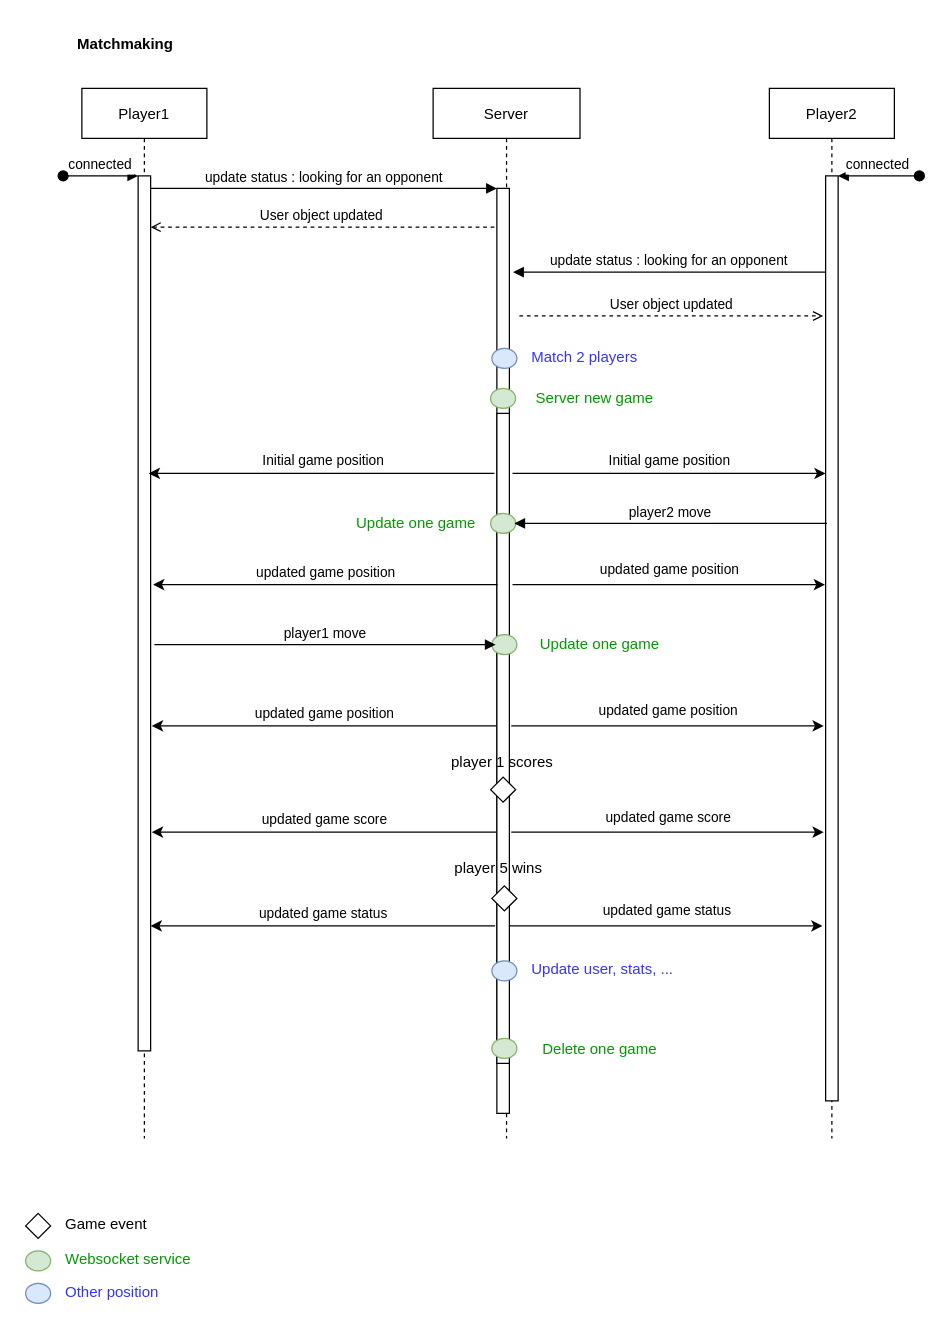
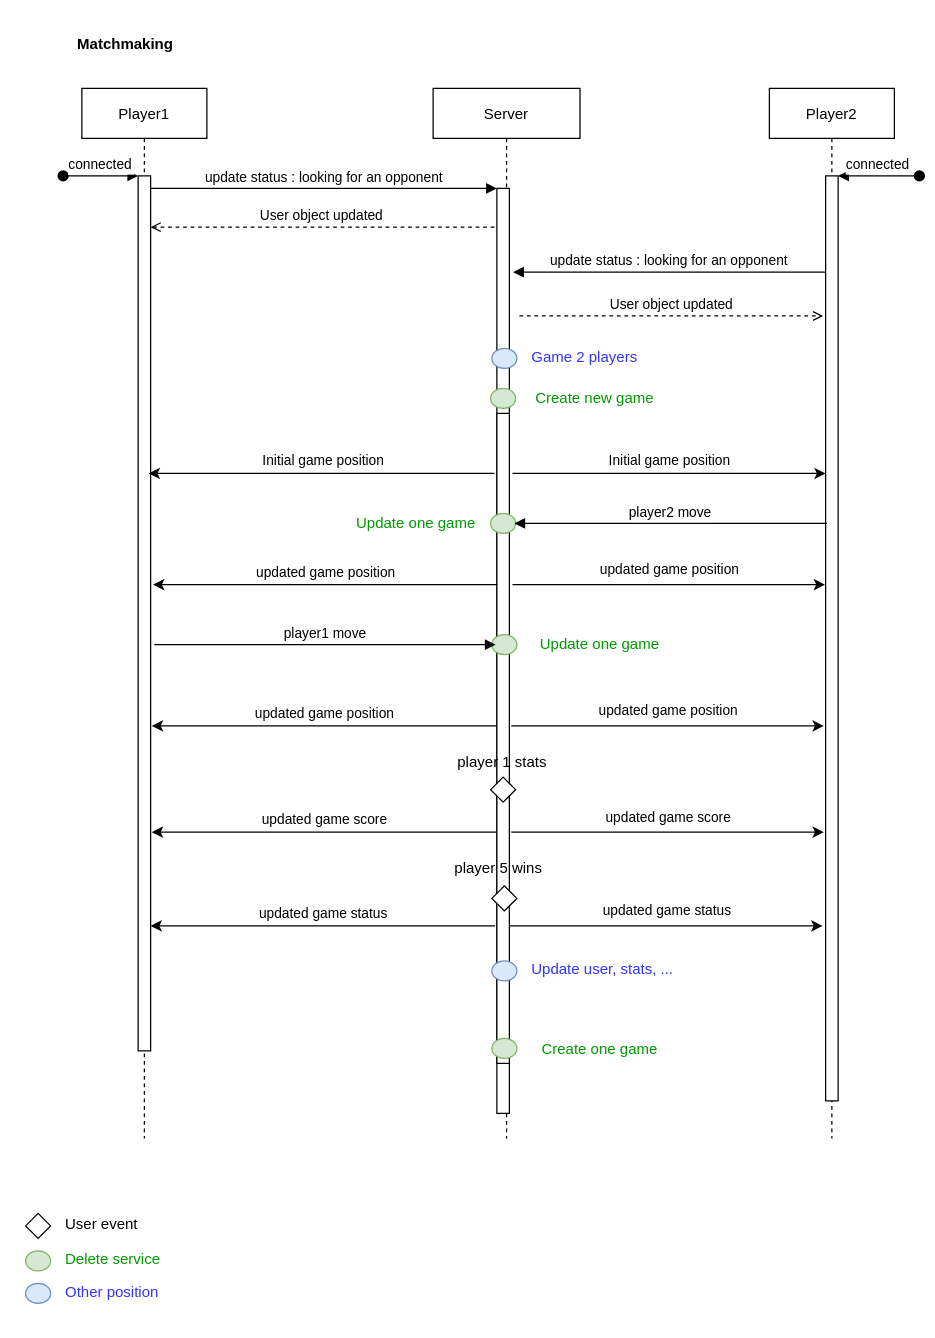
  <mxCell id="0" />
  <mxCell id="1" parent="0" />
  <mxCell id="2" value="Player1" style="shape=umlLifeline;perimeter=lifelinePerimeter;container=1;collapsible=0;recursiveResize=0;rounded=0;shadow=0;strokeWidth=1;" parent="1" vertex="1"><mxGeometry x="65" y="70" width="100" height="840" as="geometry" /></mxCell>
  <mxCell id="3" value="" style="points=[];perimeter=orthogonalPerimeter;rounded=0;shadow=0;strokeWidth=1;" parent="2" vertex="1"><mxGeometry x="45" y="70" width="10" height="700" as="geometry" /></mxCell>
  <mxCell id="4" value="connected" style="verticalAlign=bottom;startArrow=oval;endArrow=block;startSize=8;shadow=0;strokeWidth=1;" parent="2" target="3" edge="1"><mxGeometry relative="1" as="geometry"><mxPoint x="-15" y="70" as="sourcePoint" /></mxGeometry></mxCell>
  <mxCell id="5" value="Server" style="shape=umlLifeline;perimeter=lifelinePerimeter;container=1;collapsible=0;recursiveResize=0;rounded=0;shadow=0;strokeWidth=1;align=center;" parent="1" vertex="1"><mxGeometry x="346" y="70" width="117.5" height="840" as="geometry" /></mxCell>
  <mxCell id="6" value="" style="points=[];perimeter=orthogonalPerimeter;rounded=0;shadow=0;strokeWidth=1;" parent="5" vertex="1"><mxGeometry x="51" y="80" width="10" height="740" as="geometry" /></mxCell>
  <mxCell id="7" value="" style="whiteSpace=wrap;html=1;" vertex="1" parent="5"><mxGeometry x="51" y="260" width="10" height="520" as="geometry" /></mxCell>
  <mxCell id="8" value="" style="rhombus;whiteSpace=wrap;html=1;" vertex="1" parent="5"><mxGeometry x="46" y="551" width="20" height="20" as="geometry" /></mxCell>
- <mxCell id="9" value="player 1 scores" style="text;html=1;strokeColor=none;fillColor=none;align=center;verticalAlign=middle;whiteSpace=wrap;rounded=0;" vertex="1" parent="5"><mxGeometry x="-6.5" y="524" width="123" height="30" as="geometry" /></mxCell>
+ <mxCell id="9" value="player 1 stats" style="text;html=1;strokeColor=none;fillColor=none;align=center;verticalAlign=middle;whiteSpace=wrap;rounded=0;" vertex="1" parent="5"><mxGeometry x="-6.5" y="524" width="123" height="30" as="geometry" /></mxCell>
  <mxCell id="10" value="" style="rhombus;whiteSpace=wrap;html=1;" vertex="1" parent="5"><mxGeometry x="47" y="638" width="20" height="20" as="geometry" /></mxCell>
  <mxCell id="11" value="player 5 wins" style="text;html=1;strokeColor=none;fillColor=none;align=center;verticalAlign=middle;whiteSpace=wrap;rounded=0;" vertex="1" parent="5"><mxGeometry x="-9.5" y="609" width="123" height="30" as="geometry" /></mxCell>
  <mxCell id="12" value="" style="ellipse;whiteSpace=wrap;html=1;fontSize=11;fillColor=#d5e8d4;strokeColor=#82b366;" vertex="1" parent="5"><mxGeometry x="46" y="240" width="20" height="16" as="geometry" /></mxCell>
  <mxCell id="13" value="" style="ellipse;whiteSpace=wrap;html=1;fontSize=11;fillColor=#d5e8d4;strokeColor=#82b366;" vertex="1" parent="5"><mxGeometry x="46" y="340" width="20" height="16" as="geometry" /></mxCell>
  <mxCell id="14" value="&lt;font color=&quot;#009900&quot;&gt;Update one game&lt;/font&gt;" style="text;html=1;strokeColor=none;fillColor=none;align=center;verticalAlign=middle;whiteSpace=wrap;rounded=0;" vertex="1" parent="5"><mxGeometry x="-74" y="333" width="121" height="30" as="geometry" /></mxCell>
  <mxCell id="15" value="" style="ellipse;whiteSpace=wrap;html=1;fontSize=11;fillColor=#d5e8d4;strokeColor=#82b366;" vertex="1" parent="5"><mxGeometry x="47" y="437" width="20" height="16" as="geometry" /></mxCell>
  <mxCell id="16" value="update status : looking for an opponent" style="verticalAlign=bottom;endArrow=block;entryX=0;entryY=0;shadow=0;strokeWidth=1;" parent="1" source="3" target="6" edge="1"><mxGeometry relative="1" as="geometry"><mxPoint x="220" y="150" as="sourcePoint" /></mxGeometry></mxCell>
  <mxCell id="17" value="User object updated" style="verticalAlign=bottom;endArrow=open;shadow=0;strokeWidth=1;dashed=1;endFill=0;" parent="1" edge="1"><mxGeometry relative="1" as="geometry"><mxPoint x="395" y="181" as="sourcePoint" /><mxPoint x="120" y="181" as="targetPoint" /><Array as="points"><mxPoint x="215" y="181" /></Array></mxGeometry></mxCell>
  <mxCell id="18" value="Player2" style="shape=umlLifeline;perimeter=lifelinePerimeter;container=1;collapsible=0;recursiveResize=0;rounded=0;shadow=0;strokeWidth=1;" vertex="1" parent="1"><mxGeometry x="615" y="70" width="100" height="840" as="geometry" /></mxCell>
  <mxCell id="19" value="" style="points=[];perimeter=orthogonalPerimeter;rounded=0;shadow=0;strokeWidth=1;" vertex="1" parent="18"><mxGeometry x="45" y="70" width="10" height="740" as="geometry" /></mxCell>
  <mxCell id="20" value="connected" style="verticalAlign=bottom;startArrow=oval;endArrow=block;startSize=8;shadow=0;strokeWidth=1;" edge="1" parent="18" target="19"><mxGeometry relative="1" as="geometry"><mxPoint x="120" y="70" as="sourcePoint" /></mxGeometry></mxCell>
  <mxCell id="21" value="Matchmaking" style="text;html=1;strokeColor=none;fillColor=none;align=center;verticalAlign=middle;whiteSpace=wrap;rounded=0;fontStyle=1" vertex="1" parent="1"><mxGeometry x="60" y="20" width="80" height="30" as="geometry" /></mxCell>
  <mxCell id="22" value="update status : looking for an opponent" style="verticalAlign=bottom;endArrow=block;entryX=0;entryY=0;shadow=0;strokeWidth=1;" edge="1" parent="1"><mxGeometry relative="1" as="geometry"><mxPoint x="660" y="217" as="sourcePoint" /><mxPoint x="410" y="217" as="targetPoint" /></mxGeometry></mxCell>
  <mxCell id="23" value="User object updated" style="verticalAlign=bottom;endArrow=open;shadow=0;strokeWidth=1;dashed=1;endFill=0;entryX=-0.2;entryY=0.553;entryDx=0;entryDy=0;entryPerimeter=0;" edge="1" parent="1"><mxGeometry relative="1" as="geometry"><mxPoint x="415" y="252" as="sourcePoint" /><mxPoint x="658" y="252.07" as="targetPoint" /><Array as="points" /></mxGeometry></mxCell>
- <mxCell id="24" value="Server new game" style="text;html=1;strokeColor=none;fillColor=none;align=center;verticalAlign=middle;whiteSpace=wrap;rounded=0;labelBackgroundColor=default;fontColor=#009900;" vertex="1" parent="1"><mxGeometry x="415" y="303" width="121" height="30" as="geometry" /></mxCell>
+ <mxCell id="24" value="Create new game" style="text;html=1;strokeColor=none;fillColor=none;align=center;verticalAlign=middle;whiteSpace=wrap;rounded=0;labelBackgroundColor=default;fontColor=#009900;" vertex="1" parent="1"><mxGeometry x="415" y="303" width="121" height="30" as="geometry" /></mxCell>
  <mxCell id="25" value="" style="endArrow=classic;html=1;rounded=0;fontSize=11;" edge="1" parent="1"><mxGeometry relative="1" as="geometry"><mxPoint x="409.5" y="378.08" as="sourcePoint" /><mxPoint x="660" y="378.08" as="targetPoint" /></mxGeometry></mxCell>
  <mxCell id="26" value="Initial game position" style="edgeLabel;resizable=0;html=1;align=center;verticalAlign=middle;fontSize=11;" connectable="0" vertex="1" parent="25"><mxGeometry relative="1" as="geometry"><mxPoint y="-11" as="offset" /></mxGeometry></mxCell>
  <mxCell id="27" value="" style="endArrow=classic;html=1;rounded=0;fontSize=11;" edge="1" parent="1"><mxGeometry relative="1" as="geometry"><mxPoint x="395" y="378" as="sourcePoint" /><mxPoint x="118.5" y="378" as="targetPoint" /></mxGeometry></mxCell>
  <mxCell id="28" value="Initial game position" style="edgeLabel;resizable=0;html=1;align=center;verticalAlign=middle;fontSize=11;" connectable="0" vertex="1" parent="27"><mxGeometry relative="1" as="geometry"><mxPoint y="-11" as="offset" /></mxGeometry></mxCell>
  <mxCell id="29" value="player2 move" style="verticalAlign=bottom;endArrow=block;entryX=0;entryY=0;shadow=0;strokeWidth=1;" edge="1" parent="1"><mxGeometry relative="1" as="geometry"><mxPoint x="661" y="418" as="sourcePoint" /><mxPoint x="411" y="418" as="targetPoint" /></mxGeometry></mxCell>
  <mxCell id="30" value="" style="endArrow=classic;html=1;rounded=0;fontSize=11;exitX=1;exitY=0.25;exitDx=0;exitDy=0;" edge="1" parent="1"><mxGeometry relative="1" as="geometry"><mxPoint x="409.5" y="467" as="sourcePoint" /><mxPoint x="659.5" y="467" as="targetPoint" /></mxGeometry></mxCell>
  <mxCell id="31" value="updated game position" style="edgeLabel;resizable=0;html=1;align=center;verticalAlign=middle;fontSize=11;" connectable="0" vertex="1" parent="30"><mxGeometry relative="1" as="geometry"><mxPoint y="-13" as="offset" /></mxGeometry></mxCell>
  <mxCell id="32" value="" style="endArrow=classic;html=1;rounded=0;fontSize=11;exitX=0;exitY=0.25;exitDx=0;exitDy=0;" edge="1" parent="1"><mxGeometry relative="1" as="geometry"><mxPoint x="397.5" y="467" as="sourcePoint" /><mxPoint x="122" y="467" as="targetPoint" /></mxGeometry></mxCell>
  <mxCell id="33" value="updated game position" style="edgeLabel;resizable=0;html=1;align=center;verticalAlign=middle;fontSize=11;" connectable="0" vertex="1" parent="32"><mxGeometry relative="1" as="geometry"><mxPoint y="-11" as="offset" /></mxGeometry></mxCell>
  <mxCell id="34" value="player1 move" style="verticalAlign=bottom;endArrow=block;shadow=0;strokeWidth=1;exitX=1.2;exitY=0.557;exitDx=0;exitDy=0;exitPerimeter=0;" edge="1" parent="1"><mxGeometry relative="1" as="geometry"><mxPoint x="123" y="514.9" as="sourcePoint" /><mxPoint x="396" y="515" as="targetPoint" /></mxGeometry></mxCell>
  <mxCell id="35" value="" style="endArrow=classic;html=1;rounded=0;fontSize=11;exitX=1;exitY=0.25;exitDx=0;exitDy=0;" edge="1" parent="1"><mxGeometry relative="1" as="geometry"><mxPoint x="408.5" y="580" as="sourcePoint" /><mxPoint x="658.5" y="580" as="targetPoint" /></mxGeometry></mxCell>
  <mxCell id="36" value="updated game position" style="edgeLabel;resizable=0;html=1;align=center;verticalAlign=middle;fontSize=11;" connectable="0" vertex="1" parent="35"><mxGeometry relative="1" as="geometry"><mxPoint y="-13" as="offset" /></mxGeometry></mxCell>
  <mxCell id="37" value="" style="endArrow=classic;html=1;rounded=0;fontSize=11;exitX=0;exitY=0.25;exitDx=0;exitDy=0;" edge="1" parent="1"><mxGeometry relative="1" as="geometry"><mxPoint x="396.5" y="580" as="sourcePoint" /><mxPoint x="121" y="580" as="targetPoint" /></mxGeometry></mxCell>
  <mxCell id="38" value="updated game position" style="edgeLabel;resizable=0;html=1;align=center;verticalAlign=middle;fontSize=11;" connectable="0" vertex="1" parent="37"><mxGeometry relative="1" as="geometry"><mxPoint y="-11" as="offset" /></mxGeometry></mxCell>
  <mxCell id="39" value="" style="endArrow=classic;html=1;rounded=0;fontSize=11;exitX=1;exitY=0.25;exitDx=0;exitDy=0;" edge="1" parent="1"><mxGeometry relative="1" as="geometry"><mxPoint x="408.5" y="665" as="sourcePoint" /><mxPoint x="658.5" y="665" as="targetPoint" /></mxGeometry></mxCell>
  <mxCell id="40" value="updated game score" style="edgeLabel;resizable=0;html=1;align=center;verticalAlign=middle;fontSize=11;" connectable="0" vertex="1" parent="39"><mxGeometry relative="1" as="geometry"><mxPoint y="-13" as="offset" /></mxGeometry></mxCell>
  <mxCell id="41" value="" style="endArrow=classic;html=1;rounded=0;fontSize=11;exitX=0;exitY=0.25;exitDx=0;exitDy=0;" edge="1" parent="1"><mxGeometry relative="1" as="geometry"><mxPoint x="396.5" y="665" as="sourcePoint" /><mxPoint x="121" y="665" as="targetPoint" /></mxGeometry></mxCell>
  <mxCell id="42" value="updated game score" style="edgeLabel;resizable=0;html=1;align=center;verticalAlign=middle;fontSize=11;" connectable="0" vertex="1" parent="41"><mxGeometry relative="1" as="geometry"><mxPoint y="-11" as="offset" /></mxGeometry></mxCell>
  <mxCell id="43" value="" style="endArrow=classic;html=1;rounded=0;fontSize=11;exitX=1;exitY=0.25;exitDx=0;exitDy=0;" edge="1" parent="1"><mxGeometry relative="1" as="geometry"><mxPoint x="407.5" y="740" as="sourcePoint" /><mxPoint x="657.5" y="740" as="targetPoint" /></mxGeometry></mxCell>
  <mxCell id="44" value="updated game status" style="edgeLabel;resizable=0;html=1;align=center;verticalAlign=middle;fontSize=11;" connectable="0" vertex="1" parent="43"><mxGeometry relative="1" as="geometry"><mxPoint y="-13" as="offset" /></mxGeometry></mxCell>
  <mxCell id="45" value="" style="endArrow=classic;html=1;rounded=0;fontSize=11;exitX=0;exitY=0.25;exitDx=0;exitDy=0;" edge="1" parent="1"><mxGeometry relative="1" as="geometry"><mxPoint x="395.5" y="740" as="sourcePoint" /><mxPoint x="120" y="740" as="targetPoint" /></mxGeometry></mxCell>
  <mxCell id="46" value="updated game status" style="edgeLabel;resizable=0;html=1;align=center;verticalAlign=middle;fontSize=11;" connectable="0" vertex="1" parent="45"><mxGeometry relative="1" as="geometry"><mxPoint y="-11" as="offset" /></mxGeometry></mxCell>
  <mxCell id="47" value="&lt;font color=&quot;#009900&quot;&gt;Update one game&lt;/font&gt;" style="text;html=1;strokeColor=none;fillColor=none;align=center;verticalAlign=middle;whiteSpace=wrap;rounded=0;" vertex="1" parent="1"><mxGeometry x="419" y="500" width="121" height="30" as="geometry" /></mxCell>
  <mxCell id="48" value="" style="ellipse;whiteSpace=wrap;html=1;fontSize=11;fillColor=#d5e8d4;strokeColor=#82b366;" vertex="1" parent="1"><mxGeometry x="393" y="830" width="20" height="16" as="geometry" /></mxCell>
- <mxCell id="49" value="&lt;font color=&quot;#009900&quot;&gt;Delete one game&lt;/font&gt;" style="text;html=1;strokeColor=none;fillColor=none;align=center;verticalAlign=middle;whiteSpace=wrap;rounded=0;" vertex="1" parent="1"><mxGeometry x="419" y="824" width="121" height="30" as="geometry" /></mxCell>
+ <mxCell id="49" value="&lt;font color=&quot;#009900&quot;&gt;Create one game&lt;/font&gt;" style="text;html=1;strokeColor=none;fillColor=none;align=center;verticalAlign=middle;whiteSpace=wrap;rounded=0;" vertex="1" parent="1"><mxGeometry x="419" y="824" width="121" height="30" as="geometry" /></mxCell>
  <mxCell id="50" value="" style="rhombus;whiteSpace=wrap;html=1;" vertex="1" parent="1"><mxGeometry x="20" y="970" width="20" height="20" as="geometry" /></mxCell>
  <mxCell id="51" value="" style="ellipse;whiteSpace=wrap;html=1;fontSize=11;fillColor=#d5e8d4;strokeColor=#82b366;" vertex="1" parent="1"><mxGeometry x="20" y="1000" width="20" height="16" as="geometry" /></mxCell>
- <mxCell id="52" value="Game event" style="text;html=1;strokeColor=none;fillColor=none;align=left;verticalAlign=middle;whiteSpace=wrap;rounded=0;" vertex="1" parent="1"><mxGeometry x="50" y="964" width="123" height="30" as="geometry" /></mxCell>
- <mxCell id="53" value="&lt;font color=&quot;#009900&quot;&gt;Websocket service&lt;/font&gt;" style="text;html=1;strokeColor=none;fillColor=none;align=left;verticalAlign=middle;whiteSpace=wrap;rounded=0;" vertex="1" parent="1"><mxGeometry x="50" y="992" width="121" height="30" as="geometry" /></mxCell>
+ <mxCell id="52" value="User event" style="text;html=1;strokeColor=none;fillColor=none;align=left;verticalAlign=middle;whiteSpace=wrap;rounded=0;" vertex="1" parent="1"><mxGeometry x="50" y="964" width="123" height="30" as="geometry" /></mxCell>
+ <mxCell id="53" value="&lt;font color=&quot;#009900&quot;&gt;Delete service&lt;/font&gt;" style="text;html=1;strokeColor=none;fillColor=none;align=left;verticalAlign=middle;whiteSpace=wrap;rounded=0;" vertex="1" parent="1"><mxGeometry x="50" y="992" width="121" height="30" as="geometry" /></mxCell>
  <mxCell id="54" value="" style="ellipse;whiteSpace=wrap;html=1;fontSize=11;fillColor=#dae8fc;strokeColor=#6c8ebf;" vertex="1" parent="1"><mxGeometry x="20" y="1026" width="20" height="16" as="geometry" /></mxCell>
  <mxCell id="55" value="&lt;font&gt;Other position&lt;/font&gt;" style="text;html=1;strokeColor=none;fillColor=none;align=left;verticalAlign=middle;whiteSpace=wrap;rounded=0;fontColor=#3333FF;" vertex="1" parent="1"><mxGeometry x="50" y="1018" width="121" height="30" as="geometry" /></mxCell>
  <mxCell id="56" value="" style="ellipse;whiteSpace=wrap;html=1;fontSize=11;fillColor=#dae8fc;strokeColor=#6c8ebf;" vertex="1" parent="1"><mxGeometry x="393" y="768" width="20" height="16" as="geometry" /></mxCell>
  <mxCell id="57" value="&lt;font&gt;Update user, stats, ...&lt;/font&gt;" style="text;html=1;strokeColor=none;fillColor=none;align=left;verticalAlign=middle;whiteSpace=wrap;rounded=0;fontColor=#3333FF;" vertex="1" parent="1"><mxGeometry x="423" y="760" width="121" height="30" as="geometry" /></mxCell>
  <mxCell id="58" value="" style="ellipse;whiteSpace=wrap;html=1;fontSize=11;fillColor=#dae8fc;strokeColor=#6c8ebf;" vertex="1" parent="1"><mxGeometry x="393" y="278" width="20" height="16" as="geometry" /></mxCell>
- <mxCell id="59" value="&lt;font&gt;Match 2 players&lt;/font&gt;" style="text;html=1;strokeColor=none;fillColor=none;align=left;verticalAlign=middle;whiteSpace=wrap;rounded=0;fontColor=#3333FF;" vertex="1" parent="1"><mxGeometry x="423" y="270" width="121" height="30" as="geometry" /></mxCell>
+ <mxCell id="59" value="&lt;font&gt;Game 2 players&lt;/font&gt;" style="text;html=1;strokeColor=none;fillColor=none;align=left;verticalAlign=middle;whiteSpace=wrap;rounded=0;fontColor=#3333FF;" vertex="1" parent="1"><mxGeometry x="423" y="270" width="121" height="30" as="geometry" /></mxCell>
